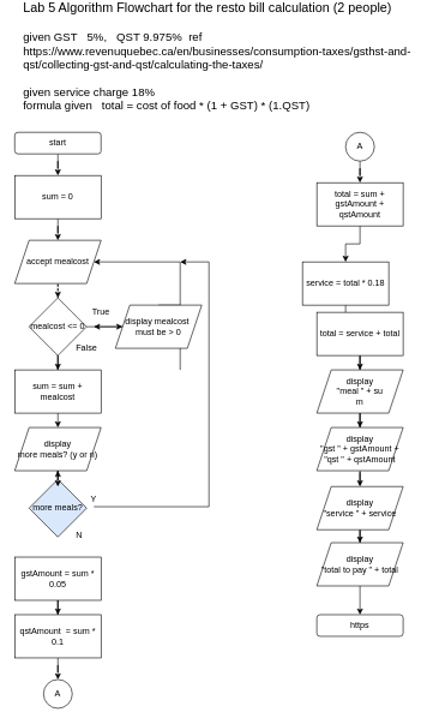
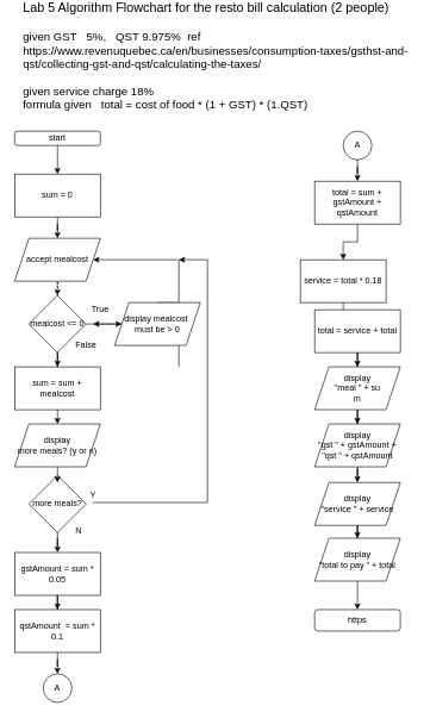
  <mxCell id="0" />
  <mxCell id="1" parent="0" />
  <mxCell id="2" value="" style="edgeStyle=orthogonalEdgeStyle;rounded=0;orthogonalLoop=1;jettySize=auto;html=1;" edge="1" parent="1" source="3" target="10"><mxGeometry relative="1" as="geometry" /></mxCell>
- <mxCell id="3" value="start" style="rounded=1;whiteSpace=wrap;html=1;" vertex="1" parent="1"><mxGeometry x="20" y="180" width="120" height="30" as="geometry" /></mxCell>
+ <mxCell id="3" value="start" style="rounded=1;whiteSpace=wrap;html=1;" vertex="1" parent="1"><mxGeometry x="20" y="180" width="120" height="20" as="geometry" /></mxCell>
  <mxCell id="4" value="https" style="rounded=1;whiteSpace=wrap;html=1;" vertex="1" parent="1"><mxGeometry x="440" y="850" width="120" height="30" as="geometry" /></mxCell>
  <mxCell id="5" value="&lt;div&gt;&lt;font style=&quot;font-size: 18px&quot;&gt;Lab 5 Algorithm Flowchart for the resto bill calculation (2 people)&lt;/font&gt;&lt;/div&gt;&lt;div&gt;&lt;font size=&quot;3&quot;&gt;&lt;br&gt;&lt;/font&gt;&lt;/div&gt;&lt;div&gt;&lt;font size=&quot;3&quot;&gt;given GST&amp;nbsp; &amp;nbsp;5%,&amp;nbsp; &amp;nbsp;QST 9.975%&amp;nbsp; ref&amp;nbsp;&lt;/font&gt;&lt;/div&gt;&lt;font size=&quot;3&quot;&gt;https://www.revenuquebec.ca/en/businesses/consumption-taxes/gsthst-and-qst/collecting-gst-and-qst/calculating-the-taxes/&amp;nbsp;&lt;br&gt;&lt;br&gt;given service charge 18%&lt;br&gt;&lt;/font&gt;&lt;div&gt;&lt;font size=&quot;3&quot;&gt;formula given&amp;nbsp; &amp;nbsp;total = cost of food * (1 + GST) * (1.QST)&lt;br&gt;&lt;/font&gt;&lt;/div&gt;" style="text;html=1;strokeColor=none;fillColor=none;align=left;verticalAlign=middle;whiteSpace=wrap;rounded=0;" vertex="1" parent="1"><mxGeometry x="30" y="20" width="550" height="110" as="geometry" /></mxCell>
  <mxCell id="6" value="" style="edgeStyle=orthogonalEdgeStyle;rounded=0;orthogonalLoop=1;jettySize=auto;html=1;dashed=1;" edge="1" parent="1" source="7" target="16"><mxGeometry relative="1" as="geometry" /></mxCell>
  <mxCell id="7" value="accept mealcost" style="shape=parallelogram;perimeter=parallelogramPerimeter;whiteSpace=wrap;html=1;fixedSize=1;" vertex="1" parent="1"><mxGeometry x="20" y="330" width="120" height="60" as="geometry" /></mxCell>
  <mxCell id="8" value="" style="edgeStyle=orthogonalEdgeStyle;rounded=0;orthogonalLoop=1;jettySize=auto;html=1;" edge="1" parent="1"><mxGeometry relative="1" as="geometry"><mxPoint x="80" y="480" as="sourcePoint" /></mxGeometry></mxCell>
  <mxCell id="9" style="edgeStyle=orthogonalEdgeStyle;rounded=0;orthogonalLoop=1;jettySize=auto;html=1;entryX=0.5;entryY=0;entryDx=0;entryDy=0;" edge="1" parent="1" source="10" target="7"><mxGeometry relative="1" as="geometry" /></mxCell>
  <mxCell id="10" value="sum = 0" style="rounded=0;whiteSpace=wrap;html=1;" vertex="1" parent="1"><mxGeometry x="20" y="240" width="120" height="60" as="geometry" /></mxCell>
  <mxCell id="11" style="edgeStyle=orthogonalEdgeStyle;rounded=0;orthogonalLoop=1;jettySize=auto;html=1;entryX=0.5;entryY=0;entryDx=0;entryDy=0;" edge="1" parent="1" source="12" target="32"><mxGeometry relative="1" as="geometry" /></mxCell>
  <mxCell id="12" value="gstAmount = sum * 0.05" style="rounded=0;whiteSpace=wrap;html=1;" vertex="1" parent="1"><mxGeometry x="20" y="770" width="120" height="60" as="geometry" /></mxCell>
  <mxCell id="13" value="" style="edgeStyle=orthogonalEdgeStyle;rounded=0;orthogonalLoop=1;jettySize=auto;html=1;" edge="1" parent="1"><mxGeometry relative="1" as="geometry"><mxPoint x="80" y="570" as="sourcePoint" /><mxPoint x="80" y="590" as="targetPoint" /></mxGeometry></mxCell>
  <mxCell id="14" value="" style="edgeStyle=orthogonalEdgeStyle;rounded=0;orthogonalLoop=1;jettySize=auto;html=1;" edge="1" parent="1" source="16" target="22"><mxGeometry relative="1" as="geometry" /></mxCell>
  <mxCell id="15" value="" style="edgeStyle=orthogonalEdgeStyle;rounded=0;orthogonalLoop=1;jettySize=auto;html=1;" edge="1" parent="1" source="16" target="30"><mxGeometry relative="1" as="geometry" /></mxCell>
  <mxCell id="16" value="mealcost &amp;lt;= 0" style="rhombus;whiteSpace=wrap;html=1;" vertex="1" parent="1"><mxGeometry x="40" y="410" width="80" height="80" as="geometry" /></mxCell>
  <mxCell id="17" style="edgeStyle=orthogonalEdgeStyle;rounded=0;orthogonalLoop=1;jettySize=auto;html=1;exitX=0.5;exitY=0;exitDx=0;exitDy=0;" edge="1" parent="1" target="7" source="22"><mxGeometry relative="1" as="geometry"><Array as="points"><mxPoint x="250" y="420" /><mxPoint x="250" y="360" /></Array><mxPoint x="250" y="420" as="sourcePoint" /></mxGeometry></mxCell>
  <mxCell id="18" value="True" style="text;html=1;strokeColor=none;fillColor=none;align=center;verticalAlign=middle;whiteSpace=wrap;rounded=0;" vertex="1" parent="1"><mxGeometry x="120" y="420" width="40" height="20" as="geometry" /></mxCell>
  <mxCell id="19" value="False" style="text;html=1;strokeColor=none;fillColor=none;align=center;verticalAlign=middle;whiteSpace=wrap;rounded=0;" vertex="1" parent="1"><mxGeometry x="100" y="470" width="40" height="20" as="geometry" /></mxCell>
  <mxCell id="20" value="" style="edgeStyle=orthogonalEdgeStyle;rounded=0;orthogonalLoop=1;jettySize=auto;html=1;" edge="1" parent="1"><mxGeometry relative="1" as="geometry"><mxPoint x="120" y="540" as="sourcePoint" /></mxGeometry></mxCell>
  <mxCell id="21" style="edgeStyle=orthogonalEdgeStyle;rounded=0;orthogonalLoop=1;jettySize=auto;html=1;" edge="1" parent="1"><mxGeometry relative="1" as="geometry"><Array as="points"><mxPoint x="250" y="450" /></Array><mxPoint x="250" y="510" as="sourcePoint" /><mxPoint x="130" y="450" as="targetPoint" /></mxGeometry></mxCell>
  <mxCell id="22" value="display mealcost&amp;nbsp;&lt;br&gt;must be &amp;gt; 0" style="shape=parallelogram;perimeter=parallelogramPerimeter;whiteSpace=wrap;html=1;fixedSize=1;" vertex="1" parent="1"><mxGeometry x="160" y="420" width="120" height="60" as="geometry" /></mxCell>
- <mxCell id="23" style="edgeStyle=orthogonalEdgeStyle;rounded=0;orthogonalLoop=1;jettySize=auto;html=1;" edge="1" parent="1" source="24" target="26"><mxGeometry relative="1" as="geometry" /></mxCell>
- <mxCell id="24" value="more meals?" style="rhombus;whiteSpace=wrap;html=1;fillColor=#dae8fc;" vertex="1" parent="1"><mxGeometry x="40" y="662" width="80" height="80" as="geometry" /></mxCell>
+ <mxCell id="23" style="edgeStyle=orthogonalEdgeStyle;rounded=0;orthogonalLoop=1;jettySize=auto;html=1;entryX=0.5;entryY=0;entryDx=0;entryDy=0;" edge="1" parent="1" source="24" target="12"><mxGeometry relative="1" as="geometry" /></mxCell>
+ <mxCell id="24" value="more meals?" style="rhombus;whiteSpace=wrap;html=1;" vertex="1" parent="1"><mxGeometry x="40" y="662" width="80" height="80" as="geometry" /></mxCell>
  <mxCell id="25" style="edgeStyle=orthogonalEdgeStyle;rounded=0;orthogonalLoop=1;jettySize=auto;html=1;entryX=0.5;entryY=0;entryDx=0;entryDy=0;" edge="1" parent="1" source="26"><mxGeometry relative="1" as="geometry"><mxPoint x="80" y="672" as="targetPoint" /></mxGeometry></mxCell>
  <mxCell id="26" value="display &lt;br&gt;more meals? (y or n)" style="shape=parallelogram;perimeter=parallelogramPerimeter;whiteSpace=wrap;html=1;fixedSize=1;" vertex="1" parent="1"><mxGeometry x="20" y="590" width="120" height="60" as="geometry" /></mxCell>
  <mxCell id="27" style="edgeStyle=orthogonalEdgeStyle;rounded=0;orthogonalLoop=1;jettySize=auto;html=1;exitX=0.5;exitY=1;exitDx=0;exitDy=0;" edge="1" parent="1" source="28"><mxGeometry relative="1" as="geometry"><mxPoint x="250" y="360" as="targetPoint" /><Array as="points"><mxPoint x="290" y="700" /><mxPoint x="290" y="360" /></Array></mxGeometry></mxCell>
  <mxCell id="28" value="Y" style="text;html=1;strokeColor=none;fillColor=none;align=center;verticalAlign=middle;whiteSpace=wrap;rounded=0;" vertex="1" parent="1"><mxGeometry x="110" y="680" width="40" height="20" as="geometry" /></mxCell>
  <mxCell id="29" value="N" style="text;html=1;strokeColor=none;fillColor=none;align=center;verticalAlign=middle;whiteSpace=wrap;rounded=0;" vertex="1" parent="1"><mxGeometry x="90" y="730" width="40" height="20" as="geometry" /></mxCell>
  <mxCell id="30" value="sum = sum + mealcost" style="rounded=0;whiteSpace=wrap;html=1;" vertex="1" parent="1"><mxGeometry x="20" y="510" width="120" height="60" as="geometry" /></mxCell>
  <mxCell id="31" value="" style="edgeStyle=orthogonalEdgeStyle;rounded=0;orthogonalLoop=1;jettySize=auto;html=1;" edge="1" parent="1" source="32" target="33"><mxGeometry relative="1" as="geometry" /></mxCell>
  <mxCell id="32" value="qstAmount&amp;nbsp; = sum * 0.1" style="rounded=0;whiteSpace=wrap;html=1;" vertex="1" parent="1"><mxGeometry x="20" y="850" width="120" height="60" as="geometry" /></mxCell>
  <mxCell id="33" value="A" style="ellipse;whiteSpace=wrap;html=1;aspect=fixed;" vertex="1" parent="1"><mxGeometry x="60" y="940" width="40" height="40" as="geometry" /></mxCell>
  <mxCell id="34" value="" style="edgeStyle=orthogonalEdgeStyle;rounded=0;orthogonalLoop=1;jettySize=auto;html=1;" edge="1" parent="1" source="35" target="37"><mxGeometry relative="1" as="geometry" /></mxCell>
  <mxCell id="35" value="A" style="ellipse;whiteSpace=wrap;html=1;aspect=fixed;" vertex="1" parent="1"><mxGeometry x="480" y="180" width="40" height="40" as="geometry" /></mxCell>
  <mxCell id="36" value="" style="edgeStyle=orthogonalEdgeStyle;rounded=0;orthogonalLoop=1;jettySize=auto;html=1;" edge="1" parent="1" source="37" target="39"><mxGeometry relative="1" as="geometry" /></mxCell>
  <mxCell id="37" value="total = sum + gstAmount + qstAmount" style="rounded=0;whiteSpace=wrap;html=1;" vertex="1" parent="1"><mxGeometry x="440" y="250" width="120" height="60" as="geometry" /></mxCell>
  <mxCell id="38" value="" style="edgeStyle=orthogonalEdgeStyle;rounded=0;orthogonalLoop=1;jettySize=auto;html=1;" edge="1" parent="1" source="39" target="41"><mxGeometry relative="1" as="geometry" /></mxCell>
  <mxCell id="39" value="service = total * 0.18" style="rounded=0;whiteSpace=wrap;html=1;" vertex="1" parent="1"><mxGeometry x="420" y="360" width="120" height="60" as="geometry" /></mxCell>
  <mxCell id="40" value="" style="edgeStyle=orthogonalEdgeStyle;rounded=0;orthogonalLoop=1;jettySize=auto;html=1;" edge="1" parent="1" source="41" target="43"><mxGeometry relative="1" as="geometry" /></mxCell>
  <mxCell id="41" value="total = service + total" style="rounded=0;whiteSpace=wrap;html=1;" vertex="1" parent="1"><mxGeometry x="440" y="430" width="120" height="60" as="geometry" /></mxCell>
  <mxCell id="42" value="" style="edgeStyle=orthogonalEdgeStyle;rounded=0;orthogonalLoop=1;jettySize=auto;html=1;" edge="1" parent="1" source="43" target="45"><mxGeometry relative="1" as="geometry" /></mxCell>
  <mxCell id="43" value="display &lt;br&gt;&quot;meal &quot; + su&lt;span style=&quot;color: rgba(0 , 0 , 0 , 0) ; font-family: monospace ; font-size: 0px&quot;&gt;%3CmxGraphModel%3E%3Croot%3E%3CmxCell%20id%3D%220%22%2F%3E%3CmxCell%20id%3D%221%22%20parent%3D%220%22%2F%3E%3CmxCell%20id%3D%222%22%20value%3D%22display%20%26lt%3Bbr%26gt%3Bmore%20meals%3F%20(y%20or%20n)%22%20style%3D%22shape%3Dparallelogram%3Bperimeter%3DparallelogramPerimeter%3BwhiteSpace%3Dwrap%3Bhtml%3D1%3BfixedSize%3D1%3B%22%20vertex%3D%221%22%20parent%3D%221%22%3E%3CmxGeometry%20x%3D%22100%22%20y%3D%22640%22%20width%3D%22120%22%20height%3D%2260%22%20as%3D%22geometry%22%2F%3E%3C%2FmxCell%3E%3C%2Froot%3E%3C%2FmxGraphModel%3E&lt;/span&gt;&lt;br&gt;m" style="shape=parallelogram;perimeter=parallelogramPerimeter;whiteSpace=wrap;html=1;fixedSize=1;" vertex="1" parent="1"><mxGeometry x="440" y="510" width="120" height="60" as="geometry" /></mxCell>
  <mxCell id="44" value="" style="edgeStyle=orthogonalEdgeStyle;rounded=0;orthogonalLoop=1;jettySize=auto;html=1;" edge="1" parent="1" source="45" target="47"><mxGeometry relative="1" as="geometry" /></mxCell>
  <mxCell id="45" value="display &lt;br&gt;&quot;gst &quot; + gstAmount + &quot;qst &quot; + qstAmount&lt;span style=&quot;color: rgba(0 , 0 , 0 , 0) ; font-family: monospace ; font-size: 0px&quot;&gt;%3CmxGraphModel%3E%3Croot%3E%3CmxCell%20id%3D%220%22%2F%3E%3CmxCell%20id%3D%221%22%20parent%3D%220%22%2F%3E%3CmxCell%20id%3D%222%22%20value%3D%22display%20%26lt%3Bbr%26gt%3Bmore%20meals%3F%20(y%20or%20n)%22%20style%3D%22shape%3Dparallelogram%3Bperimeter%3DparallelogramPerimeter%3BwhiteSpace%3Dwrap%3Bhtml%3D1%3BfixedSize%3D1%3B%22%20vertex%3D%221%22%20parent%3D%221%22%3E%3CmxGeometry%20x%3D%22100%22%20y%3D%22640%22%20width%3D%22120%22%20height%3D%2260%22%20as%3D%22geometry%22%2F%3E%3C%2FmxCell%3E%3C%2Froot%3E%3C%2FmxGraphMo&lt;/span&gt;" style="shape=parallelogram;perimeter=parallelogramPerimeter;whiteSpace=wrap;html=1;fixedSize=1;" vertex="1" parent="1"><mxGeometry x="440" y="590" width="120" height="60" as="geometry" /></mxCell>
  <mxCell id="46" value="" style="edgeStyle=orthogonalEdgeStyle;rounded=0;orthogonalLoop=1;jettySize=auto;html=1;" edge="1" parent="1" source="47" target="49"><mxGeometry relative="1" as="geometry" /></mxCell>
  <mxCell id="47" value="display &lt;br&gt;&quot;service &quot; + service" style="shape=parallelogram;perimeter=parallelogramPerimeter;whiteSpace=wrap;html=1;fixedSize=1;" vertex="1" parent="1"><mxGeometry x="440" y="672" width="120" height="60" as="geometry" /></mxCell>
  <mxCell id="48" value="" style="edgeStyle=orthogonalEdgeStyle;rounded=0;orthogonalLoop=1;jettySize=auto;html=1;" edge="1" parent="1" source="49" target="4"><mxGeometry relative="1" as="geometry" /></mxCell>
  <mxCell id="49" value="display &lt;br&gt;&quot;total to pay &quot; + total" style="shape=parallelogram;perimeter=parallelogramPerimeter;whiteSpace=wrap;html=1;fixedSize=1;" vertex="1" parent="1"><mxGeometry x="440" y="750" width="120" height="60" as="geometry" /></mxCell>
